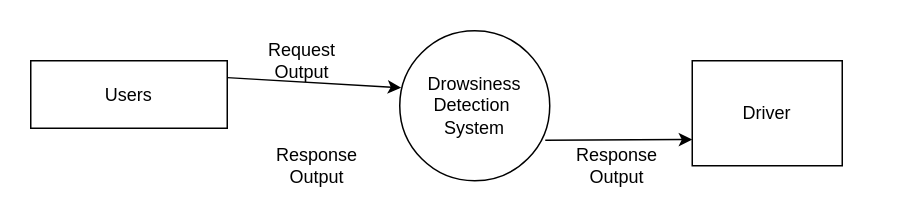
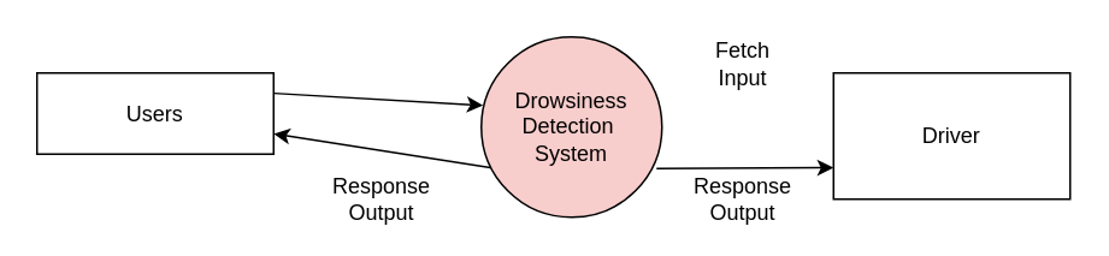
  <mxCell id="0" />
  <mxCell id="1" parent="0" />
  <mxCell id="2" value="Users" style="rounded=0;whiteSpace=wrap;html=1;" vertex="1" parent="1"><mxGeometry x="20" y="40" width="131" height="45" as="geometry" /></mxCell>
- <mxCell id="3" value="Drowsiness&lt;br&gt;Detection&amp;nbsp;&lt;br&gt;System" style="ellipse;whiteSpace=wrap;html=1;aspect=fixed;" vertex="1" parent="1"><mxGeometry x="266" y="20" width="100" height="100" as="geometry" /></mxCell>
+ <mxCell id="3" value="Drowsiness&lt;br&gt;Detection&amp;nbsp;&lt;br&gt;System" style="ellipse;whiteSpace=wrap;html=1;aspect=fixed;fillColor=#f8cecc;" vertex="1" parent="1"><mxGeometry x="266" y="20" width="100" height="100" as="geometry" /></mxCell>
  <mxCell id="4" value="" style="endArrow=classic;html=1;exitX=1;exitY=0.25;exitDx=0;exitDy=0;" edge="1" parent="1" source="2"><mxGeometry width="50" height="50" relative="1" as="geometry"><mxPoint x="151" y="90" as="sourcePoint" /><mxPoint x="267" y="58" as="targetPoint" /></mxGeometry></mxCell>
- <mxCell id="5" value="Driver" style="rounded=0;whiteSpace=wrap;html=1;" vertex="1" parent="1"><mxGeometry x="461" y="40" width="100" height="70" as="geometry" /></mxCell>
+ <mxCell id="5" value="Driver" style="rounded=0;whiteSpace=wrap;html=1;" vertex="1" parent="1"><mxGeometry x="461" y="40" width="131" height="70" as="geometry" /></mxCell>
+ <mxCell id="6" value="" style="endArrow=classic;html=1;entryX=1;entryY=0.75;entryDx=0;entryDy=0;exitX=0.05;exitY=0.725;exitDx=0;exitDy=0;exitPerimeter=0;" edge="1" parent="1" source="3" target="2"><mxGeometry width="50" height="50" relative="1" as="geometry"><mxPoint x="201" y="180" as="sourcePoint" /><mxPoint x="251" y="130" as="targetPoint" /></mxGeometry></mxCell>
  <mxCell id="7" value="" style="endArrow=classic;html=1;entryX=0;entryY=0.75;entryDx=0;entryDy=0;" edge="1" parent="1" target="5"><mxGeometry width="50" height="50" relative="1" as="geometry"><mxPoint x="363" y="93" as="sourcePoint" /><mxPoint x="451" y="110" as="targetPoint" /></mxGeometry></mxCell>
+ <mxCell id="8" value="Fetch Input" style="text;html=1;strokeColor=none;fillColor=none;align=center;verticalAlign=middle;whiteSpace=wrap;rounded=0;" vertex="1" parent="1"><mxGeometry x="391" y="25" width="40" height="20" as="geometry" /></mxCell>
  <mxCell id="9" value="Response Output" style="text;html=1;strokeColor=none;fillColor=none;align=center;verticalAlign=middle;whiteSpace=wrap;rounded=0;" vertex="1" parent="1"><mxGeometry x="391" y="100" width="40" height="20" as="geometry" /></mxCell>
  <mxCell id="10" value="Response Output" style="text;html=1;strokeColor=none;fillColor=none;align=center;verticalAlign=middle;whiteSpace=wrap;rounded=0;" vertex="1" parent="1"><mxGeometry x="191" y="100" width="40" height="20" as="geometry" /></mxCell>
- <mxCell id="11" value="Request Output" style="text;html=1;strokeColor=none;fillColor=none;align=center;verticalAlign=middle;whiteSpace=wrap;rounded=0;" vertex="1" parent="1"><mxGeometry x="181" y="30" width="40" height="20" as="geometry" /></mxCell>
